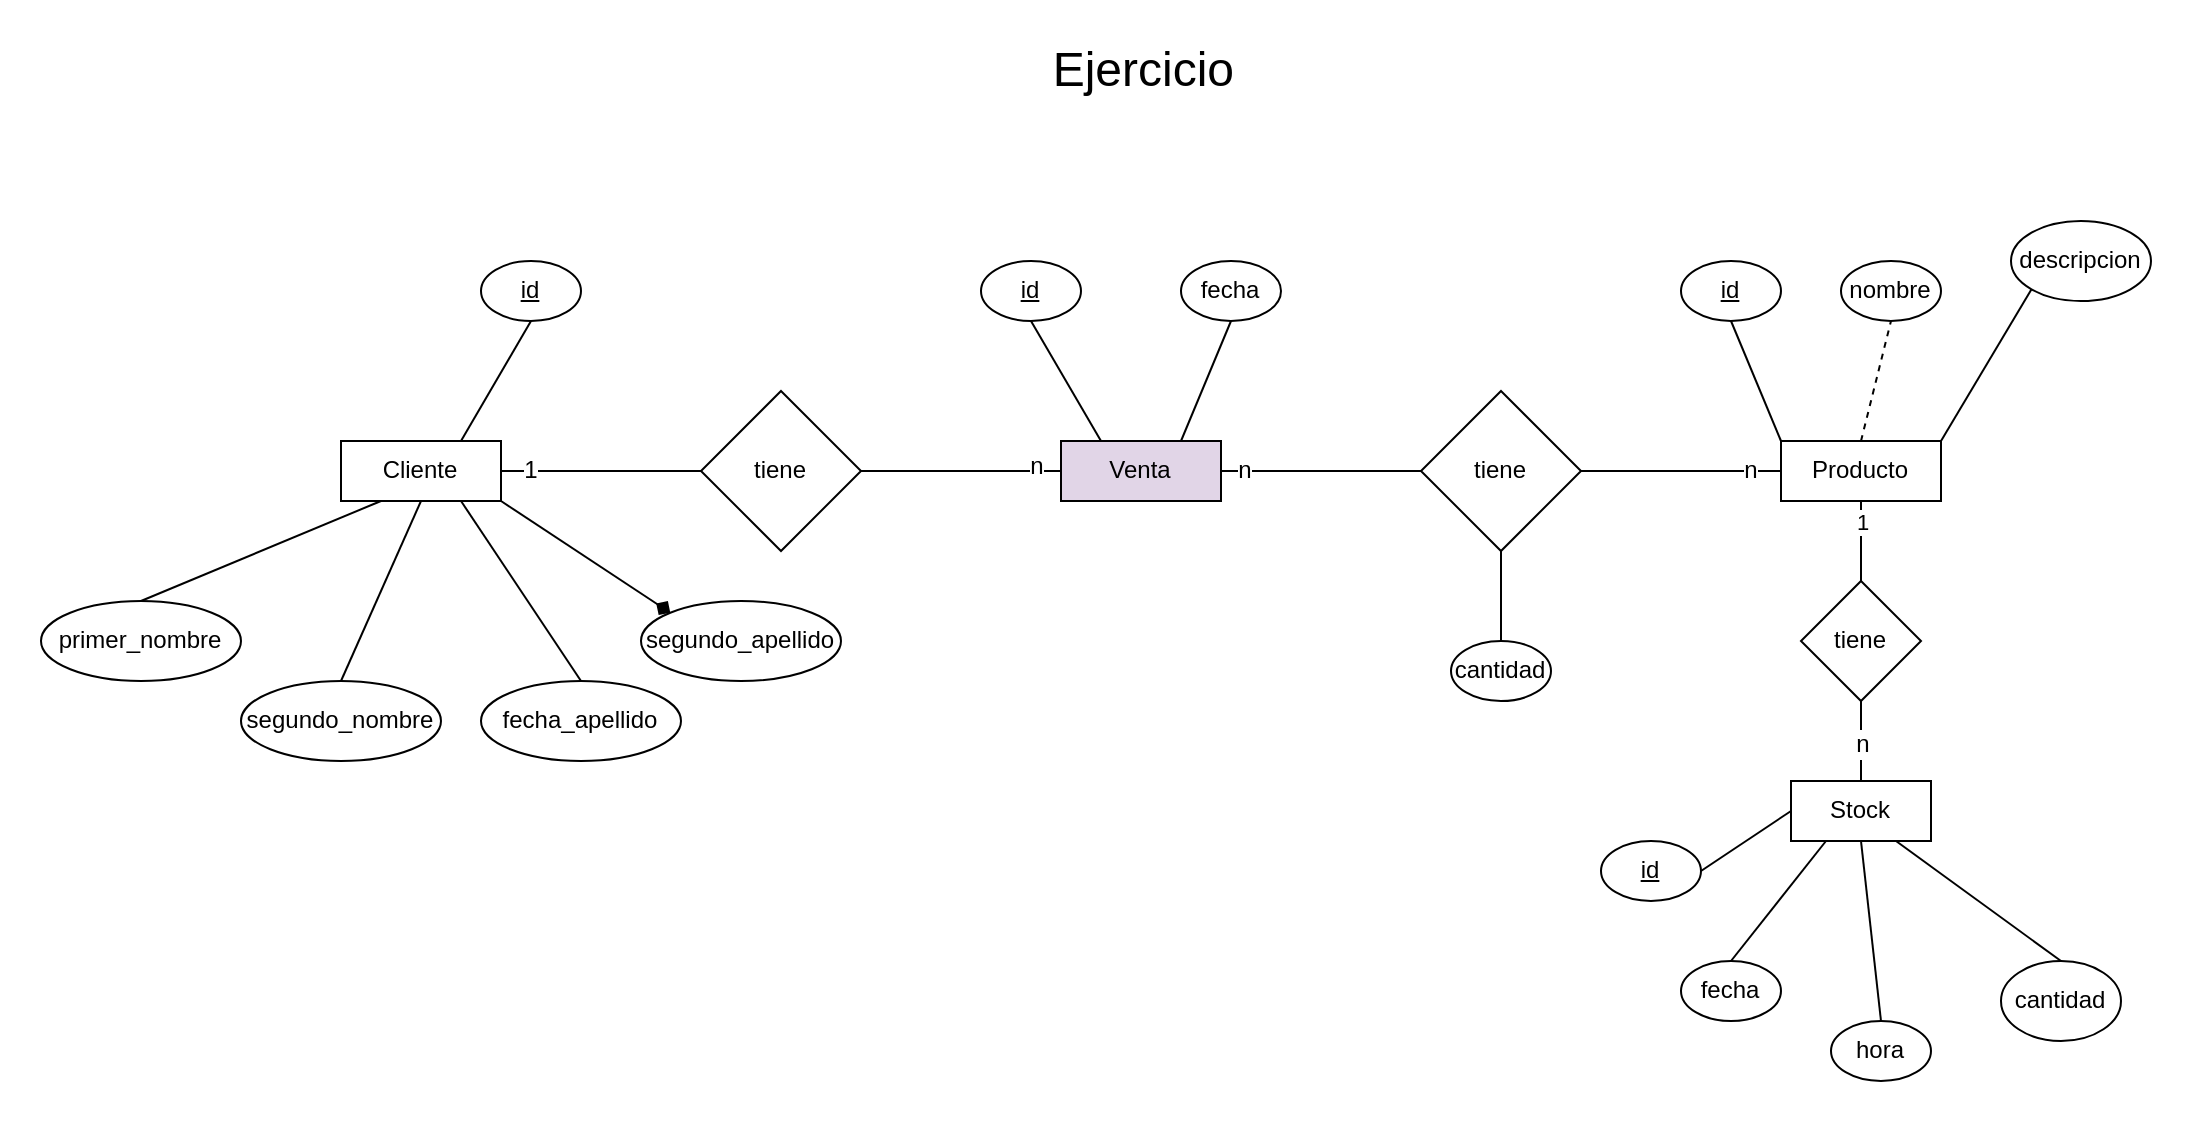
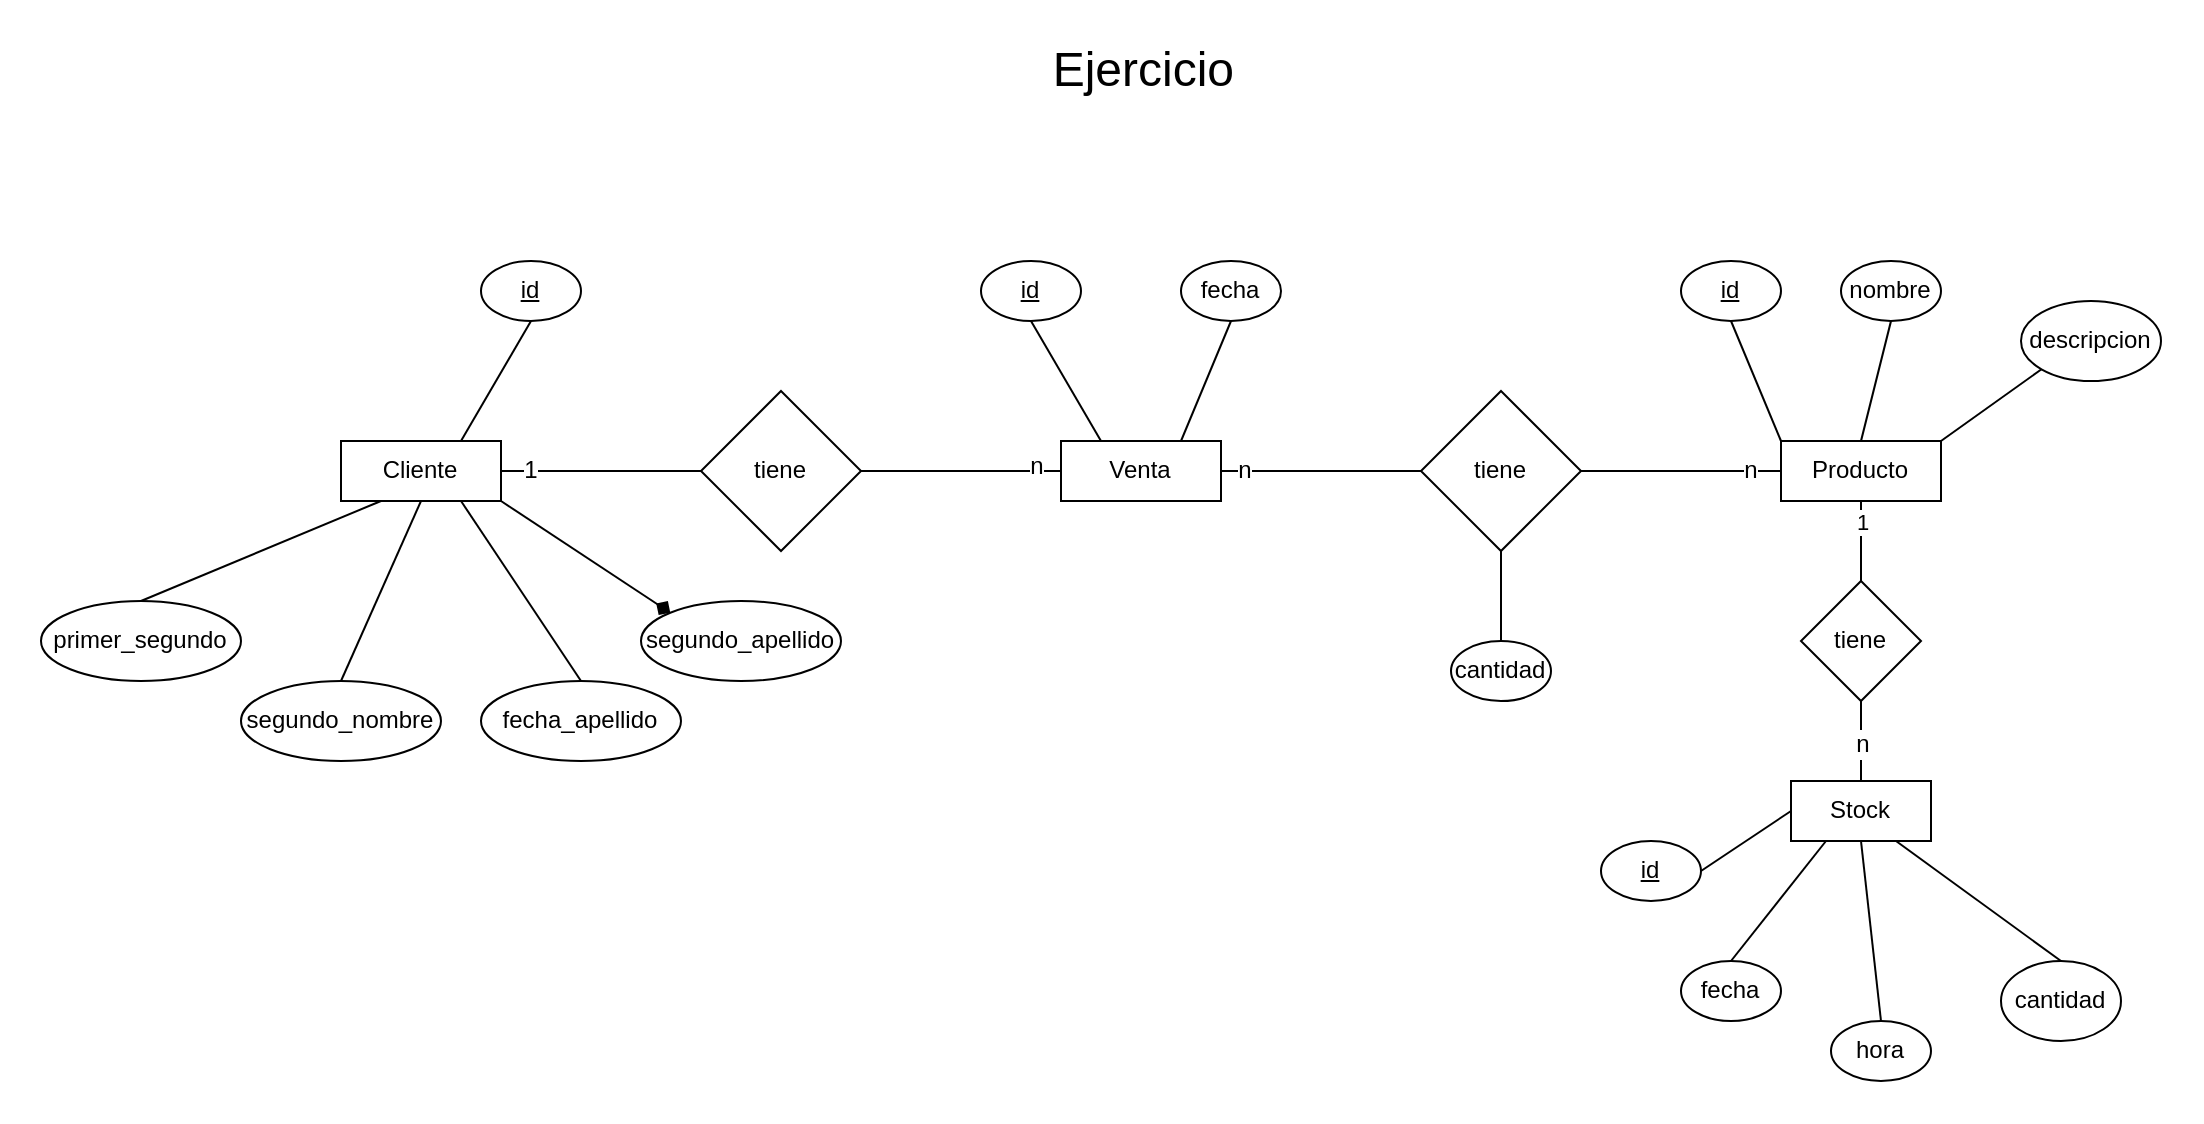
  <mxCell id="0" />
  <mxCell id="1" parent="0" />
  <mxCell id="2" value="Cliente" style="rounded=0;whiteSpace=wrap;html=1;" vertex="1" parent="1"><mxGeometry x="170" y="220" width="80" height="30" as="geometry" /></mxCell>
- <mxCell id="3" value="Venta" style="rounded=0;whiteSpace=wrap;html=1;fillColor=#e1d5e7;" vertex="1" parent="1"><mxGeometry x="530" y="220" width="80" height="30" as="geometry" /></mxCell>
+ <mxCell id="3" value="Venta" style="rounded=0;whiteSpace=wrap;html=1;" vertex="1" parent="1"><mxGeometry x="530" y="220" width="80" height="30" as="geometry" /></mxCell>
  <mxCell id="4" value="Producto" style="rounded=0;whiteSpace=wrap;html=1;" vertex="1" parent="1"><mxGeometry x="890" y="220" width="80" height="30" as="geometry" /></mxCell>
  <mxCell id="5" value="tiene" style="rhombus;whiteSpace=wrap;html=1;" vertex="1" parent="1"><mxGeometry x="350" y="195" width="80" height="80" as="geometry" /></mxCell>
  <mxCell id="6" value="tiene" style="rhombus;whiteSpace=wrap;html=1;" vertex="1" parent="1"><mxGeometry x="710" y="195" width="80" height="80" as="geometry" /></mxCell>
  <mxCell id="7" value="" style="endArrow=none;html=1;rounded=0;exitX=1;exitY=0.5;exitDx=0;exitDy=0;entryX=0;entryY=0.5;entryDx=0;entryDy=0;" edge="1" parent="1" source="2" target="5"><mxGeometry width="50" height="50" relative="1" as="geometry"><mxPoint x="550" y="150" as="sourcePoint" /><mxPoint x="600" y="100" as="targetPoint" /></mxGeometry></mxCell>
  <mxCell id="8" value="1" style="edgeLabel;html=1;align=center;verticalAlign=middle;resizable=0;points=[];fontSize=12;" vertex="1" connectable="0" parent="7"><mxGeometry x="-0.72" y="1" relative="1" as="geometry"><mxPoint as="offset" /></mxGeometry></mxCell>
  <mxCell id="9" value="" style="endArrow=none;html=1;rounded=0;exitX=1;exitY=0.5;exitDx=0;exitDy=0;entryX=0;entryY=0.5;entryDx=0;entryDy=0;" edge="1" parent="1" source="5" target="3"><mxGeometry width="50" height="50" relative="1" as="geometry"><mxPoint x="550" y="150" as="sourcePoint" /><mxPoint x="600" y="100" as="targetPoint" /></mxGeometry></mxCell>
  <mxCell id="10" value="n" style="edgeLabel;html=1;align=center;verticalAlign=middle;resizable=0;points=[];fontSize=12;" vertex="1" connectable="0" parent="9"><mxGeometry x="0.74" y="3" relative="1" as="geometry"><mxPoint as="offset" /></mxGeometry></mxCell>
  <mxCell id="11" value="" style="endArrow=none;html=1;rounded=0;exitX=1;exitY=0.5;exitDx=0;exitDy=0;entryX=0;entryY=0.5;entryDx=0;entryDy=0;" edge="1" parent="1" source="3" target="6"><mxGeometry width="50" height="50" relative="1" as="geometry"><mxPoint x="550" y="150" as="sourcePoint" /><mxPoint x="600" y="100" as="targetPoint" /></mxGeometry></mxCell>
  <mxCell id="12" value="n" style="edgeLabel;html=1;align=center;verticalAlign=middle;resizable=0;points=[];fontSize=12;" vertex="1" connectable="0" parent="11"><mxGeometry x="-0.78" y="1" relative="1" as="geometry"><mxPoint as="offset" /></mxGeometry></mxCell>
  <mxCell id="13" value="" style="endArrow=none;html=1;rounded=0;entryX=0;entryY=0.5;entryDx=0;entryDy=0;exitX=1;exitY=0.5;exitDx=0;exitDy=0;" edge="1" parent="1" source="6" target="4"><mxGeometry width="50" height="50" relative="1" as="geometry"><mxPoint x="550" y="150" as="sourcePoint" /><mxPoint x="600" y="100" as="targetPoint" /></mxGeometry></mxCell>
  <mxCell id="14" value="n" style="edgeLabel;html=1;align=center;verticalAlign=middle;resizable=0;points=[];fontSize=12;" vertex="1" connectable="0" parent="13"><mxGeometry x="0.68" y="1" relative="1" as="geometry"><mxPoint as="offset" /></mxGeometry></mxCell>
- <mxCell id="15" value="primer_nombre" style="ellipse;whiteSpace=wrap;html=1;" vertex="1" parent="1"><mxGeometry x="20" y="300" width="100" height="40" as="geometry" /></mxCell>
+ <mxCell id="15" value="primer_segundo" style="ellipse;whiteSpace=wrap;html=1;" vertex="1" parent="1"><mxGeometry x="20" y="300" width="100" height="40" as="geometry" /></mxCell>
  <mxCell id="16" value="segundo_nombre" style="ellipse;whiteSpace=wrap;html=1;" vertex="1" parent="1"><mxGeometry x="120" y="340" width="100" height="40" as="geometry" /></mxCell>
  <mxCell id="17" value="fecha_apellido" style="ellipse;whiteSpace=wrap;html=1;" vertex="1" parent="1"><mxGeometry x="240" y="340" width="100" height="40" as="geometry" /></mxCell>
  <mxCell id="18" value="segundo_apellido" style="ellipse;whiteSpace=wrap;html=1;" vertex="1" parent="1"><mxGeometry x="320" y="300" width="100" height="40" as="geometry" /></mxCell>
  <mxCell id="19" value="&lt;u&gt;id&lt;/u&gt;" style="ellipse;whiteSpace=wrap;html=1;" vertex="1" parent="1"><mxGeometry x="240" y="130" width="50" height="30" as="geometry" /></mxCell>
  <mxCell id="20" value="" style="endArrow=none;html=1;rounded=0;exitX=0.75;exitY=0;exitDx=0;exitDy=0;entryX=0.5;entryY=1;entryDx=0;entryDy=0;" edge="1" parent="1" source="2" target="19"><mxGeometry width="50" height="50" relative="1" as="geometry"><mxPoint x="340" y="260" as="sourcePoint" /><mxPoint x="390" y="210" as="targetPoint" /></mxGeometry></mxCell>
  <mxCell id="21" value="" style="endArrow=diamond;html=1;rounded=0;exitX=1;exitY=1;exitDx=0;exitDy=0;entryX=0;entryY=0;entryDx=0;entryDy=0;" edge="1" parent="1" source="2" target="18"><mxGeometry width="50" height="50" relative="1" as="geometry"><mxPoint x="340" y="260" as="sourcePoint" /><mxPoint x="390" y="210" as="targetPoint" /></mxGeometry></mxCell>
  <mxCell id="22" value="" style="endArrow=none;html=1;rounded=0;exitX=0.75;exitY=1;exitDx=0;exitDy=0;entryX=0.5;entryY=0;entryDx=0;entryDy=0;" edge="1" parent="1" source="2" target="17"><mxGeometry width="50" height="50" relative="1" as="geometry"><mxPoint x="340" y="260" as="sourcePoint" /><mxPoint x="390" y="210" as="targetPoint" /></mxGeometry></mxCell>
  <mxCell id="23" value="" style="endArrow=none;html=1;rounded=0;exitX=0.5;exitY=1;exitDx=0;exitDy=0;entryX=0.5;entryY=0;entryDx=0;entryDy=0;" edge="1" parent="1" source="2" target="16"><mxGeometry width="50" height="50" relative="1" as="geometry"><mxPoint x="340" y="260" as="sourcePoint" /><mxPoint x="390" y="210" as="targetPoint" /></mxGeometry></mxCell>
  <mxCell id="24" value="" style="endArrow=none;html=1;rounded=0;exitX=0.25;exitY=1;exitDx=0;exitDy=0;entryX=0.5;entryY=0;entryDx=0;entryDy=0;" edge="1" parent="1" source="2" target="15"><mxGeometry width="50" height="50" relative="1" as="geometry"><mxPoint x="340" y="260" as="sourcePoint" /><mxPoint x="390" y="210" as="targetPoint" /></mxGeometry></mxCell>
  <mxCell id="25" value="&lt;u&gt;id&lt;/u&gt;" style="ellipse;whiteSpace=wrap;html=1;" vertex="1" parent="1"><mxGeometry x="490" y="130" width="50" height="30" as="geometry" /></mxCell>
  <mxCell id="26" value="" style="endArrow=none;html=1;rounded=0;entryX=0.5;entryY=1;entryDx=0;entryDy=0;exitX=0.25;exitY=0;exitDx=0;exitDy=0;" edge="1" parent="1" source="3" target="25"><mxGeometry width="50" height="50" relative="1" as="geometry"><mxPoint x="460" y="270" as="sourcePoint" /><mxPoint x="510" y="220" as="targetPoint" /></mxGeometry></mxCell>
  <mxCell id="27" value="&lt;span&gt;fecha&lt;/span&gt;" style="ellipse;whiteSpace=wrap;html=1;fontStyle=0" vertex="1" parent="1"><mxGeometry x="590" y="130" width="50" height="30" as="geometry" /></mxCell>
  <mxCell id="28" value="" style="endArrow=none;html=1;rounded=0;entryX=0.5;entryY=1;entryDx=0;entryDy=0;exitX=0.75;exitY=0;exitDx=0;exitDy=0;" edge="1" parent="1" source="3" target="27"><mxGeometry width="50" height="50" relative="1" as="geometry"><mxPoint x="460" y="270" as="sourcePoint" /><mxPoint x="510" y="220" as="targetPoint" /></mxGeometry></mxCell>
  <mxCell id="29" value="&lt;span&gt;id&lt;/span&gt;" style="ellipse;whiteSpace=wrap;html=1;fontStyle=4" vertex="1" parent="1"><mxGeometry x="840" y="130" width="50" height="30" as="geometry" /></mxCell>
  <mxCell id="30" value="&lt;span&gt;nombre&lt;/span&gt;" style="ellipse;whiteSpace=wrap;html=1;fontStyle=0" vertex="1" parent="1"><mxGeometry x="920" y="130" width="50" height="30" as="geometry" /></mxCell>
- <mxCell id="31" value="&lt;span&gt;descripcion&lt;/span&gt;" style="ellipse;whiteSpace=wrap;html=1;fontStyle=0" vertex="1" parent="1"><mxGeometry x="1005" y="110" width="70" height="40" as="geometry" /></mxCell>
+ <mxCell id="31" value="&lt;span&gt;descripcion&lt;/span&gt;" style="ellipse;whiteSpace=wrap;html=1;fontStyle=0" vertex="1" parent="1"><mxGeometry x="1010" y="150" width="70" height="40" as="geometry" /></mxCell>
  <mxCell id="32" value="&lt;span&gt;cantidad&lt;/span&gt;" style="ellipse;whiteSpace=wrap;html=1;fontStyle=0" vertex="1" parent="1"><mxGeometry x="725" y="320" width="50" height="30" as="geometry" /></mxCell>
  <mxCell id="33" value="" style="endArrow=none;html=1;rounded=0;exitX=0.5;exitY=0;exitDx=0;exitDy=0;entryX=0.5;entryY=1;entryDx=0;entryDy=0;" edge="1" parent="1" source="32" target="6"><mxGeometry width="50" height="50" relative="1" as="geometry"><mxPoint x="640" y="270" as="sourcePoint" /><mxPoint x="690" y="220" as="targetPoint" /></mxGeometry></mxCell>
  <mxCell id="34" value="" style="endArrow=none;html=1;rounded=0;entryX=0.5;entryY=1;entryDx=0;entryDy=0;exitX=0;exitY=0;exitDx=0;exitDy=0;" edge="1" parent="1" source="4" target="29"><mxGeometry width="50" height="50" relative="1" as="geometry"><mxPoint x="640" y="270" as="sourcePoint" /><mxPoint x="690" y="220" as="targetPoint" /></mxGeometry></mxCell>
- <mxCell id="35" value="" style="endArrow=none;html=1;rounded=0;entryX=0.5;entryY=1;entryDx=0;entryDy=0;exitX=0.5;exitY=0;exitDx=0;exitDy=0;dashed=1;" edge="1" parent="1" source="4" target="30"><mxGeometry width="50" height="50" relative="1" as="geometry"><mxPoint x="640" y="270" as="sourcePoint" /><mxPoint x="690" y="220" as="targetPoint" /></mxGeometry></mxCell>
+ <mxCell id="35" value="" style="endArrow=none;html=1;rounded=0;entryX=0.5;entryY=1;entryDx=0;entryDy=0;exitX=0.5;exitY=0;exitDx=0;exitDy=0;" edge="1" parent="1" source="4" target="30"><mxGeometry width="50" height="50" relative="1" as="geometry"><mxPoint x="640" y="270" as="sourcePoint" /><mxPoint x="690" y="220" as="targetPoint" /></mxGeometry></mxCell>
  <mxCell id="36" value="" style="endArrow=none;html=1;rounded=0;entryX=0;entryY=1;entryDx=0;entryDy=0;exitX=1;exitY=0;exitDx=0;exitDy=0;" edge="1" parent="1" source="4" target="31"><mxGeometry width="50" height="50" relative="1" as="geometry"><mxPoint x="640" y="270" as="sourcePoint" /><mxPoint x="690" y="220" as="targetPoint" /></mxGeometry></mxCell>
  <mxCell id="37" value="Stock" style="rounded=0;whiteSpace=wrap;html=1;" vertex="1" parent="1"><mxGeometry x="895" y="390" width="70" height="30" as="geometry" /></mxCell>
  <mxCell id="38" value="tiene" style="rhombus;whiteSpace=wrap;html=1;" vertex="1" parent="1"><mxGeometry x="900" y="290" width="60" height="60" as="geometry" /></mxCell>
  <mxCell id="39" value="" style="endArrow=none;html=1;rounded=0;exitX=0.5;exitY=0;exitDx=0;exitDy=0;entryX=0.5;entryY=1;entryDx=0;entryDy=0;" edge="1" parent="1" source="38" target="4"><mxGeometry width="50" height="50" relative="1" as="geometry"><mxPoint x="860" y="290" as="sourcePoint" /><mxPoint x="910" y="240" as="targetPoint" /></mxGeometry></mxCell>
  <mxCell id="40" value="1" style="edgeLabel;html=1;align=center;verticalAlign=middle;resizable=0;points=[];" vertex="1" connectable="0" parent="39"><mxGeometry x="0.683" relative="1" as="geometry"><mxPoint y="4" as="offset" /></mxGeometry></mxCell>
  <mxCell id="41" value="" style="endArrow=none;html=1;rounded=0;exitX=0.5;exitY=0;exitDx=0;exitDy=0;entryX=0.5;entryY=1;entryDx=0;entryDy=0;" edge="1" parent="1" source="37" target="38"><mxGeometry width="50" height="50" relative="1" as="geometry"><mxPoint x="860" y="290" as="sourcePoint" /><mxPoint x="910" y="240" as="targetPoint" /></mxGeometry></mxCell>
  <mxCell id="42" value="n" style="edgeLabel;html=1;align=center;verticalAlign=middle;resizable=0;points=[];fontSize=12;" vertex="1" connectable="0" parent="41"><mxGeometry x="-0.579" y="1" relative="1" as="geometry"><mxPoint x="1" y="-11" as="offset" /></mxGeometry></mxCell>
  <mxCell id="43" value="&lt;span&gt;id&lt;/span&gt;" style="ellipse;whiteSpace=wrap;html=1;fontStyle=4" vertex="1" parent="1"><mxGeometry x="800" y="420" width="50" height="30" as="geometry" /></mxCell>
  <mxCell id="44" value="&lt;span&gt;fecha&lt;/span&gt;" style="ellipse;whiteSpace=wrap;html=1;fontStyle=0" vertex="1" parent="1"><mxGeometry x="840" y="480" width="50" height="30" as="geometry" /></mxCell>
  <mxCell id="45" value="&lt;span&gt;hora&lt;/span&gt;" style="ellipse;whiteSpace=wrap;html=1;fontStyle=0" vertex="1" parent="1"><mxGeometry x="915" y="510" width="50" height="30" as="geometry" /></mxCell>
  <mxCell id="46" value="&lt;span&gt;cantidad&lt;/span&gt;" style="ellipse;whiteSpace=wrap;html=1;fontStyle=0" vertex="1" parent="1"><mxGeometry x="1000" y="480" width="60" height="40" as="geometry" /></mxCell>
  <mxCell id="47" value="" style="endArrow=none;html=1;rounded=0;exitX=1;exitY=0.5;exitDx=0;exitDy=0;entryX=0;entryY=0.5;entryDx=0;entryDy=0;" edge="1" parent="1" source="43" target="37"><mxGeometry width="50" height="50" relative="1" as="geometry"><mxPoint x="860" y="490" as="sourcePoint" /><mxPoint x="910" y="440" as="targetPoint" /></mxGeometry></mxCell>
  <mxCell id="48" value="" style="endArrow=none;html=1;rounded=0;entryX=0.25;entryY=1;entryDx=0;entryDy=0;exitX=0.5;exitY=0;exitDx=0;exitDy=0;" edge="1" parent="1" source="44" target="37"><mxGeometry width="50" height="50" relative="1" as="geometry"><mxPoint x="870" y="470" as="sourcePoint" /><mxPoint x="910" y="440" as="targetPoint" /></mxGeometry></mxCell>
  <mxCell id="49" value="" style="endArrow=none;html=1;rounded=0;exitX=0.5;exitY=0;exitDx=0;exitDy=0;entryX=0.5;entryY=1;entryDx=0;entryDy=0;" edge="1" parent="1" source="45" target="37"><mxGeometry width="50" height="50" relative="1" as="geometry"><mxPoint x="860" y="490" as="sourcePoint" /><mxPoint x="910" y="440" as="targetPoint" /></mxGeometry></mxCell>
  <mxCell id="50" value="" style="endArrow=none;html=1;rounded=0;exitX=0.5;exitY=0;exitDx=0;exitDy=0;entryX=0.75;entryY=1;entryDx=0;entryDy=0;" edge="1" parent="1" source="46" target="37"><mxGeometry width="50" height="50" relative="1" as="geometry"><mxPoint x="860" y="490" as="sourcePoint" /><mxPoint x="910" y="440" as="targetPoint" /></mxGeometry></mxCell>
  <mxCell id="51" value="&lt;font style=&quot;font-size: 24px;&quot;&gt;Ejercicio&amp;nbsp;&lt;/font&gt;" style="text;html=1;strokeColor=none;fillColor=none;align=center;verticalAlign=middle;whiteSpace=wrap;rounded=0;" vertex="1" parent="1"><mxGeometry x="490" y="20" width="170" height="30" as="geometry" /></mxCell>
